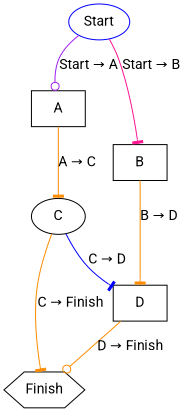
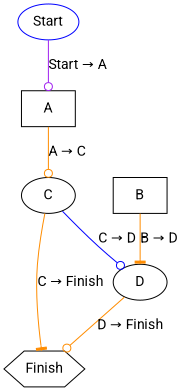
  digraph {
    fontname=Roboto
    node [fontname=Roboto shape=ellipse]
    edge [arrowhead=tee color=darkorange fontname=Roboto]
    Start [color=blue]
    A [shape=box]
    B [shape=box]
    C
-   D [shape=box]
+   D
    Finish [shape=hexagon]
    Start -> A [arrowhead=odot color=purple label="Start → A"]
-   Start -> B [color=deeppink label="Start → B"]
-   A -> C [label="A → C"]
+   A -> C [arrowhead=odot label="A → C"]
    B -> D [label="B → D"]
-   C -> D [color=blue label="C → D"]
+   C -> D [arrowhead=odot color=blue label="C → D"]
    C -> Finish [label="C → Finish"]
    D -> Finish [arrowhead=odot label="D → Finish"]
  }
